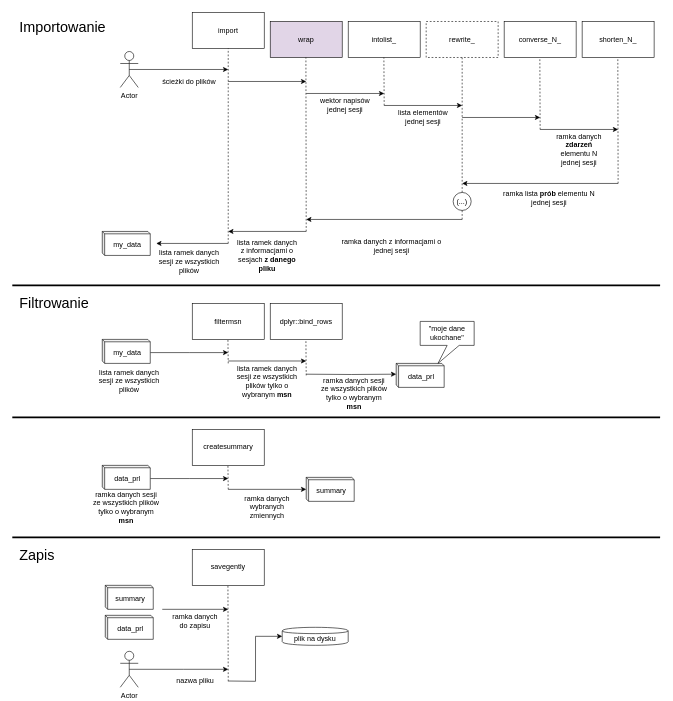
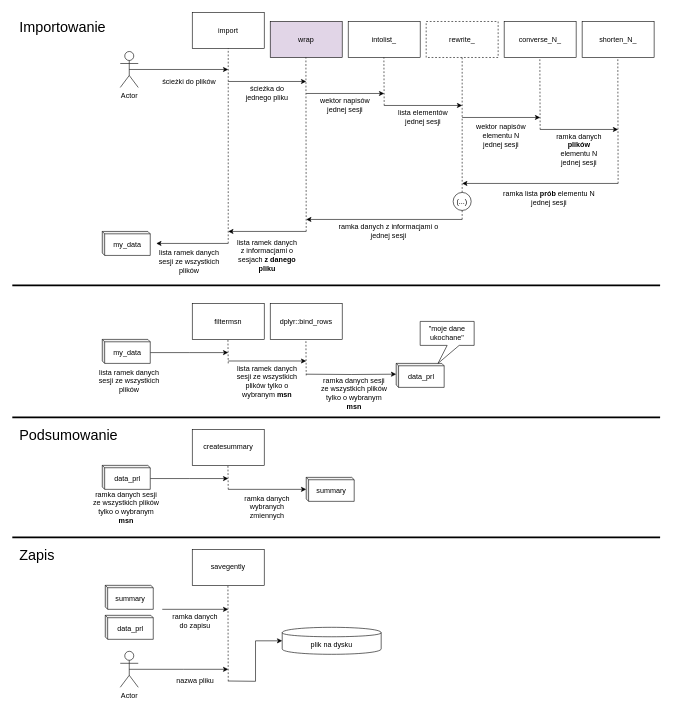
  <mxCell id="0" />
  <mxCell id="1" parent="0" />
  <mxCell id="2" value="&lt;div&gt;import&lt;/div&gt;" style="rounded=0;whiteSpace=wrap;html=1;" vertex="1" parent="1"><mxGeometry x="320" y="20" width="120" height="60" as="geometry" /></mxCell>
  <mxCell id="3" value="&lt;div&gt;wrap&lt;/div&gt;" style="rounded=0;whiteSpace=wrap;html=1;fillColor=#e1d5e7;" vertex="1" parent="1"><mxGeometry x="450" y="35" width="120" height="60" as="geometry" /></mxCell>
  <mxCell id="4" value="&lt;div&gt;intolist_&lt;/div&gt;" style="rounded=0;whiteSpace=wrap;html=1;" vertex="1" parent="1"><mxGeometry x="580" y="35" width="120" height="60" as="geometry" /></mxCell>
  <mxCell id="5" value="&lt;div&gt;converse_N_&lt;/div&gt;" style="rounded=0;whiteSpace=wrap;html=1;" vertex="1" parent="1"><mxGeometry x="840" y="35" width="120" height="60" as="geometry" /></mxCell>
  <mxCell id="6" value="shorten_N_" style="rounded=0;whiteSpace=wrap;html=1;" vertex="1" parent="1"><mxGeometry x="970" y="35" width="120" height="60" as="geometry" /></mxCell>
  <mxCell id="7" value="&lt;div&gt;rewrite_&lt;/div&gt;" style="rounded=0;whiteSpace=wrap;html=1;dashed=1;" vertex="1" parent="1"><mxGeometry x="710" y="35" width="120" height="60" as="geometry" /></mxCell>
  <mxCell id="8" value="" style="endArrow=none;dashed=1;html=1;entryX=0.5;entryY=1;entryDx=0;entryDy=0;" edge="1" parent="1" target="2"><mxGeometry width="50" height="50" relative="1" as="geometry"><mxPoint x="380" y="405" as="sourcePoint" /><mxPoint x="370" y="115" as="targetPoint" /></mxGeometry></mxCell>
  <mxCell id="9" value="" style="endArrow=none;dashed=1;html=1;entryX=0.5;entryY=1;entryDx=0;entryDy=0;" edge="1" parent="1"><mxGeometry width="50" height="50" relative="1" as="geometry"><mxPoint x="510" y="385" as="sourcePoint" /><mxPoint x="509.5" y="95" as="targetPoint" /></mxGeometry></mxCell>
  <mxCell id="10" value="" style="endArrow=none;dashed=1;html=1;entryX=0.5;entryY=1;entryDx=0;entryDy=0;" edge="1" parent="1"><mxGeometry width="50" height="50" relative="1" as="geometry"><mxPoint x="640" y="175" as="sourcePoint" /><mxPoint x="639.5" y="95" as="targetPoint" /></mxGeometry></mxCell>
  <mxCell id="11" value="" style="endArrow=none;dashed=1;html=1;entryX=0.5;entryY=1;entryDx=0;entryDy=0;" edge="1" parent="1" source="24" target="7"><mxGeometry width="50" height="50" relative="1" as="geometry"><mxPoint x="769.5" y="745" as="sourcePoint" /><mxPoint x="769.5" y="85" as="targetPoint" /></mxGeometry></mxCell>
  <mxCell id="12" value="" style="endArrow=none;dashed=1;html=1;entryX=0.5;entryY=1;entryDx=0;entryDy=0;" edge="1" parent="1"><mxGeometry width="50" height="50" relative="1" as="geometry"><mxPoint x="900" y="215" as="sourcePoint" /><mxPoint x="899.5" y="95" as="targetPoint" /></mxGeometry></mxCell>
  <mxCell id="13" value="" style="endArrow=none;dashed=1;html=1;entryX=0.5;entryY=1;entryDx=0;entryDy=0;" edge="1" parent="1"><mxGeometry width="50" height="50" relative="1" as="geometry"><mxPoint x="1030" y="305" as="sourcePoint" /><mxPoint x="1029.5" y="95" as="targetPoint" /></mxGeometry></mxCell>
  <mxCell id="14" value="" style="endArrow=classic;html=1;" edge="1" parent="1"><mxGeometry width="50" height="50" relative="1" as="geometry"><mxPoint x="380" y="135" as="sourcePoint" /><mxPoint x="510" y="135" as="targetPoint" /><Array as="points" /></mxGeometry></mxCell>
  <mxCell id="15" value="" style="endArrow=classic;html=1;exitX=0.5;exitY=0.5;exitDx=0;exitDy=0;exitPerimeter=0;" edge="1" parent="1" source="36"><mxGeometry width="50" height="50" relative="1" as="geometry"><mxPoint x="260" y="115" as="sourcePoint" /><mxPoint x="380" y="115" as="targetPoint" /></mxGeometry></mxCell>
  <mxCell id="16" value="" style="endArrow=classic;html=1;" edge="1" parent="1"><mxGeometry width="50" height="50" relative="1" as="geometry"><mxPoint x="510" y="155" as="sourcePoint" /><mxPoint x="640" y="155" as="targetPoint" /><Array as="points" /></mxGeometry></mxCell>
  <mxCell id="17" value="" style="endArrow=classic;html=1;" edge="1" parent="1"><mxGeometry width="50" height="50" relative="1" as="geometry"><mxPoint x="640" y="175" as="sourcePoint" /><mxPoint x="770" y="175" as="targetPoint" /><Array as="points" /></mxGeometry></mxCell>
  <mxCell id="18" value="" style="endArrow=classic;html=1;" edge="1" parent="1"><mxGeometry width="50" height="50" relative="1" as="geometry"><mxPoint x="770" y="195" as="sourcePoint" /><mxPoint x="900" y="195" as="targetPoint" /><Array as="points" /></mxGeometry></mxCell>
  <mxCell id="19" value="" style="endArrow=classic;html=1;" edge="1" parent="1"><mxGeometry width="50" height="50" relative="1" as="geometry"><mxPoint x="900" y="215" as="sourcePoint" /><mxPoint x="1030" y="215" as="targetPoint" /><Array as="points" /></mxGeometry></mxCell>
  <mxCell id="20" value="" style="endArrow=classic;html=1;" edge="1" parent="1"><mxGeometry width="50" height="50" relative="1" as="geometry"><mxPoint x="1030" y="305" as="sourcePoint" /><mxPoint x="770" y="305" as="targetPoint" /><Array as="points" /></mxGeometry></mxCell>
  <mxCell id="21" value="" style="endArrow=classic;html=1;" edge="1" parent="1"><mxGeometry width="50" height="50" relative="1" as="geometry"><mxPoint x="770" y="365" as="sourcePoint" /><mxPoint x="510" y="365" as="targetPoint" /><Array as="points" /></mxGeometry></mxCell>
  <mxCell id="22" value="" style="endArrow=classic;html=1;" edge="1" parent="1"><mxGeometry width="50" height="50" relative="1" as="geometry"><mxPoint x="510" y="385" as="sourcePoint" /><mxPoint x="380" y="385" as="targetPoint" /><Array as="points" /></mxGeometry></mxCell>
  <mxCell id="23" value="" style="endArrow=classic;html=1;" edge="1" parent="1"><mxGeometry width="50" height="50" relative="1" as="geometry"><mxPoint x="380" y="405" as="sourcePoint" /><mxPoint x="260" y="405" as="targetPoint" /><Array as="points" /></mxGeometry></mxCell>
  <mxCell id="24" value="(...)" style="ellipse;whiteSpace=wrap;html=1;" vertex="1" parent="1"><mxGeometry x="755" y="320" width="30" height="30" as="geometry" /></mxCell>
  <mxCell id="25" value="" style="endArrow=none;dashed=1;html=1;entryX=0.5;entryY=1;entryDx=0;entryDy=0;" edge="1" parent="1" target="24"><mxGeometry width="50" height="50" relative="1" as="geometry"><mxPoint x="770" y="365" as="sourcePoint" /><mxPoint x="770" y="95" as="targetPoint" /></mxGeometry></mxCell>
+ <mxCell id="26" value="&lt;div&gt;ścieżka do jednego pliku&lt;/div&gt;" style="text;html=1;strokeColor=none;fillColor=none;align=center;verticalAlign=middle;whiteSpace=wrap;rounded=0;" vertex="1" parent="1"><mxGeometry x="400" y="145" width="90" height="20" as="geometry" /></mxCell>
  <mxCell id="27" value="lista elementów jednej sesji" style="text;html=1;strokeColor=none;fillColor=none;align=center;verticalAlign=middle;whiteSpace=wrap;rounded=0;" vertex="1" parent="1"><mxGeometry x="660" y="185" width="90" height="20" as="geometry" /></mxCell>
  <mxCell id="28" value="wektor napisów jednej sesji" style="text;html=1;strokeColor=none;fillColor=none;align=center;verticalAlign=middle;whiteSpace=wrap;rounded=0;" vertex="1" parent="1"><mxGeometry x="530" y="165" width="90" height="20" as="geometry" /></mxCell>
- <mxCell id="30" value="&lt;div&gt;ramka danych &lt;b&gt;zdarzeń &lt;/b&gt;elementu N jednej sesji&lt;/div&gt;" style="text;html=1;strokeColor=none;fillColor=none;align=center;verticalAlign=middle;whiteSpace=wrap;rounded=0;" vertex="1" parent="1"><mxGeometry x="920" y="238" width="90" height="20" as="geometry" /></mxCell>
+ <mxCell id="29" value="&lt;div&gt;wektor napisów elementu N jednej sesji&lt;/div&gt;" style="text;html=1;strokeColor=none;fillColor=none;align=center;verticalAlign=middle;whiteSpace=wrap;rounded=0;" vertex="1" parent="1"><mxGeometry x="790" y="215" width="90" height="20" as="geometry" /></mxCell>
+ <mxCell id="30" value="&lt;div&gt;ramka danych &lt;b&gt;plików &lt;/b&gt;elementu N jednej sesji&lt;/div&gt;" style="text;html=1;strokeColor=none;fillColor=none;align=center;verticalAlign=middle;whiteSpace=wrap;rounded=0;" vertex="1" parent="1"><mxGeometry x="920" y="238" width="90" height="20" as="geometry" /></mxCell>
  <mxCell id="31" value="&lt;div&gt;ramka lista &lt;b&gt;prób &lt;/b&gt;elementu N jednej sesji&lt;/div&gt;" style="text;html=1;strokeColor=none;fillColor=none;align=center;verticalAlign=middle;whiteSpace=wrap;rounded=0;" vertex="1" parent="1"><mxGeometry x="830" y="320" width="170" height="20" as="geometry" /></mxCell>
- <mxCell id="32" value="&lt;div&gt;ramka danych z informacjami o jednej sesji&lt;b&gt;&lt;br&gt;&lt;/b&gt;&lt;/div&gt;" style="text;html=1;strokeColor=none;fillColor=none;align=center;verticalAlign=middle;whiteSpace=wrap;rounded=0;" vertex="1" parent="1"><mxGeometry x="565" y="400" width="175" height="20" as="geometry" /></mxCell>
+ <mxCell id="32" value="&lt;div&gt;ramka danych z informacjami o jednej sesji&lt;b&gt;&lt;br&gt;&lt;/b&gt;&lt;/div&gt;" style="text;html=1;strokeColor=none;fillColor=none;align=center;verticalAlign=middle;whiteSpace=wrap;rounded=0;" vertex="1" parent="1"><mxGeometry x="560" y="375" width="175" height="20" as="geometry" /></mxCell>
  <mxCell id="33" value="&lt;div&gt;lista ramek danych z informacjami o sesjach&lt;b&gt; z danego pliku&lt;br&gt;&lt;/b&gt;&lt;/div&gt;" style="text;html=1;strokeColor=none;fillColor=none;align=center;verticalAlign=middle;whiteSpace=wrap;rounded=0;" vertex="1" parent="1"><mxGeometry x="390" y="415" width="110" height="20" as="geometry" /></mxCell>
  <mxCell id="34" value="ścieżki do plików" style="text;html=1;strokeColor=none;fillColor=none;align=center;verticalAlign=middle;whiteSpace=wrap;rounded=0;" vertex="1" parent="1"><mxGeometry x="260" y="125" width="110" height="20" as="geometry" /></mxCell>
  <mxCell id="35" value="lista ramek danych sesji ze wszystkich plików" style="text;html=1;strokeColor=none;fillColor=none;align=center;verticalAlign=middle;whiteSpace=wrap;rounded=0;" vertex="1" parent="1"><mxGeometry x="260" y="415" width="110" height="40" as="geometry" /></mxCell>
  <mxCell id="36" value="Actor" style="shape=umlActor;verticalLabelPosition=bottom;labelBackgroundColor=#ffffff;verticalAlign=top;html=1;outlineConnect=0;" vertex="1" parent="1"><mxGeometry x="200" y="85" width="30" height="60" as="geometry" /></mxCell>
  <mxCell id="37" value="my_data" style="shape=cube;whiteSpace=wrap;html=1;boundedLbl=1;backgroundOutline=1;darkOpacity=0.05;darkOpacity2=0.1;size=4;" vertex="1" parent="1"><mxGeometry x="170" y="385" width="80" height="40" as="geometry" /></mxCell>
  <mxCell id="38" value="data_prl" style="shape=cube;whiteSpace=wrap;html=1;boundedLbl=1;backgroundOutline=1;darkOpacity=0.05;darkOpacity2=0.1;size=4;" vertex="1" parent="1"><mxGeometry x="660" y="605" width="80" height="40" as="geometry" /></mxCell>
  <mxCell id="39" value="filtermsn" style="rounded=0;whiteSpace=wrap;html=1;" vertex="1" parent="1"><mxGeometry x="320" y="505" width="120" height="60" as="geometry" /></mxCell>
  <mxCell id="40" style="edgeStyle=orthogonalEdgeStyle;rounded=0;orthogonalLoop=1;jettySize=auto;html=1;exitX=0;exitY=0;exitDx=80;exitDy=22;exitPerimeter=0;" edge="1" parent="1" source="41"><mxGeometry relative="1" as="geometry"><mxPoint x="380" y="587" as="targetPoint" /></mxGeometry></mxCell>
  <mxCell id="41" value="my_data" style="shape=cube;whiteSpace=wrap;html=1;boundedLbl=1;backgroundOutline=1;darkOpacity=0.05;darkOpacity2=0.1;size=4;" vertex="1" parent="1"><mxGeometry x="170" y="565" width="80" height="40" as="geometry" /></mxCell>
  <mxCell id="42" value="dplyr::bind_rows" style="rounded=0;whiteSpace=wrap;html=1;" vertex="1" parent="1"><mxGeometry x="450" y="505" width="120" height="60" as="geometry" /></mxCell>
  <mxCell id="43" value="" style="endArrow=none;dashed=1;html=1;entryX=0.5;entryY=1;entryDx=0;entryDy=0;" edge="1" parent="1"><mxGeometry width="50" height="50" relative="1" as="geometry"><mxPoint x="380" y="605" as="sourcePoint" /><mxPoint x="379.5" y="565" as="targetPoint" /></mxGeometry></mxCell>
  <mxCell id="44" value="" style="endArrow=none;dashed=1;html=1;entryX=0.5;entryY=1;entryDx=0;entryDy=0;" edge="1" parent="1"><mxGeometry width="50" height="50" relative="1" as="geometry"><mxPoint x="510" y="625" as="sourcePoint" /><mxPoint x="509.5" y="565" as="targetPoint" /></mxGeometry></mxCell>
  <mxCell id="45" style="edgeStyle=orthogonalEdgeStyle;rounded=0;orthogonalLoop=1;jettySize=auto;html=1;exitX=0;exitY=0;exitDx=80;exitDy=22;exitPerimeter=0;" edge="1" parent="1"><mxGeometry relative="1" as="geometry"><mxPoint x="510" y="601" as="targetPoint" /><mxPoint x="380" y="601" as="sourcePoint" /></mxGeometry></mxCell>
  <mxCell id="46" style="edgeStyle=orthogonalEdgeStyle;rounded=0;orthogonalLoop=1;jettySize=auto;html=1;entryX=0;entryY=0;entryDx=0;entryDy=18;entryPerimeter=0;" edge="1" parent="1" target="38"><mxGeometry relative="1" as="geometry"><mxPoint x="610" y="621" as="targetPoint" /><mxPoint x="510" y="623" as="sourcePoint" /></mxGeometry></mxCell>
  <mxCell id="47" value="lista ramek danych sesji ze wszystkich plików" style="text;html=1;strokeColor=none;fillColor=none;align=center;verticalAlign=middle;whiteSpace=wrap;rounded=0;" vertex="1" parent="1"><mxGeometry x="160" y="615" width="110" height="40" as="geometry" /></mxCell>
  <mxCell id="48" value="lista ramek danych sesji ze wszystkich plików tylko o wybranym &lt;b&gt;msn&lt;/b&gt;" style="text;html=1;strokeColor=none;fillColor=none;align=center;verticalAlign=middle;whiteSpace=wrap;rounded=0;" vertex="1" parent="1"><mxGeometry x="390" y="615" width="110" height="40" as="geometry" /></mxCell>
  <mxCell id="49" value="ramka danych sesji ze wszystkich plików tylko o wybranym &lt;b&gt;msn&lt;/b&gt;" style="text;html=1;strokeColor=none;fillColor=none;align=center;verticalAlign=middle;whiteSpace=wrap;rounded=0;" vertex="1" parent="1"><mxGeometry x="530" y="635" width="120" height="40" as="geometry" /></mxCell>
  <mxCell id="50" value="&quot;moje dane ukochane&quot;" style="shape=callout;whiteSpace=wrap;html=1;perimeter=calloutPerimeter;position2=0.33;" vertex="1" parent="1"><mxGeometry x="700" y="535" width="90" height="70" as="geometry" /></mxCell>
  <mxCell id="51" value="createsummary" style="rounded=0;whiteSpace=wrap;html=1;" vertex="1" parent="1"><mxGeometry x="320" y="715" width="120" height="60" as="geometry" /></mxCell>
  <mxCell id="52" style="edgeStyle=orthogonalEdgeStyle;rounded=0;orthogonalLoop=1;jettySize=auto;html=1;exitX=0;exitY=0;exitDx=80;exitDy=22;exitPerimeter=0;" edge="1" parent="1" source="53"><mxGeometry relative="1" as="geometry"><mxPoint x="380" y="797" as="targetPoint" /></mxGeometry></mxCell>
  <mxCell id="53" value="data_prl" style="shape=cube;whiteSpace=wrap;html=1;boundedLbl=1;backgroundOutline=1;darkOpacity=0.05;darkOpacity2=0.1;size=4;" vertex="1" parent="1"><mxGeometry x="170" y="775" width="80" height="40" as="geometry" /></mxCell>
  <mxCell id="54" value="" style="endArrow=none;dashed=1;html=1;entryX=0.5;entryY=1;entryDx=0;entryDy=0;" edge="1" parent="1"><mxGeometry width="50" height="50" relative="1" as="geometry"><mxPoint x="380" y="815" as="sourcePoint" /><mxPoint x="379.5" y="775" as="targetPoint" /></mxGeometry></mxCell>
  <mxCell id="55" value="summary" style="shape=cube;whiteSpace=wrap;html=1;boundedLbl=1;backgroundOutline=1;darkOpacity=0.05;darkOpacity2=0.1;size=4;" vertex="1" parent="1"><mxGeometry x="510" y="795" width="80" height="40" as="geometry" /></mxCell>
  <mxCell id="56" style="edgeStyle=orthogonalEdgeStyle;rounded=0;orthogonalLoop=1;jettySize=auto;html=1;exitX=0;exitY=0;exitDx=80;exitDy=22;exitPerimeter=0;" edge="1" parent="1"><mxGeometry relative="1" as="geometry"><mxPoint x="510" y="815" as="targetPoint" /><mxPoint x="380" y="815" as="sourcePoint" /></mxGeometry></mxCell>
  <mxCell id="57" value="savegently" style="rounded=0;whiteSpace=wrap;html=1;" vertex="1" parent="1"><mxGeometry x="320" y="915" width="120" height="60" as="geometry" /></mxCell>
  <mxCell id="58" value="ramka danych sesji ze wszystkich plików tylko o wybranym &lt;b&gt;msn&lt;/b&gt;" style="text;html=1;strokeColor=none;fillColor=none;align=center;verticalAlign=middle;whiteSpace=wrap;rounded=0;" vertex="1" parent="1"><mxGeometry x="150" y="825" width="120" height="40" as="geometry" /></mxCell>
  <mxCell id="59" value="ramka danych wybranych zmiennych" style="text;html=1;strokeColor=none;fillColor=none;align=center;verticalAlign=middle;whiteSpace=wrap;rounded=0;" vertex="1" parent="1"><mxGeometry x="390" y="825" width="110" height="40" as="geometry" /></mxCell>
  <mxCell id="60" style="edgeStyle=orthogonalEdgeStyle;rounded=0;orthogonalLoop=1;jettySize=auto;html=1;" edge="1" parent="1"><mxGeometry relative="1" as="geometry"><mxPoint x="380" y="1015" as="targetPoint" /><mxPoint x="270" y="1015" as="sourcePoint" /></mxGeometry></mxCell>
  <mxCell id="61" value="summary" style="shape=cube;whiteSpace=wrap;html=1;boundedLbl=1;backgroundOutline=1;darkOpacity=0.05;darkOpacity2=0.1;size=4;" vertex="1" parent="1"><mxGeometry x="175" y="975" width="80" height="40" as="geometry" /></mxCell>
  <mxCell id="62" value="data_prl" style="shape=cube;whiteSpace=wrap;html=1;boundedLbl=1;backgroundOutline=1;darkOpacity=0.05;darkOpacity2=0.1;size=4;" vertex="1" parent="1"><mxGeometry x="175" y="1025" width="80" height="40" as="geometry" /></mxCell>
  <mxCell id="63" value="" style="endArrow=none;dashed=1;html=1;entryX=0.5;entryY=1;entryDx=0;entryDy=0;" edge="1" parent="1"><mxGeometry width="50" height="50" relative="1" as="geometry"><mxPoint x="380" y="1135" as="sourcePoint" /><mxPoint x="379.5" y="975" as="targetPoint" /></mxGeometry></mxCell>
  <mxCell id="64" style="edgeStyle=orthogonalEdgeStyle;rounded=0;orthogonalLoop=1;jettySize=auto;html=1;exitX=0.5;exitY=0.5;exitDx=0;exitDy=0;exitPerimeter=0;" edge="1" parent="1" source="65"><mxGeometry relative="1" as="geometry"><mxPoint x="380" y="1115" as="targetPoint" /></mxGeometry></mxCell>
  <mxCell id="65" value="Actor" style="shape=umlActor;verticalLabelPosition=bottom;labelBackgroundColor=#ffffff;verticalAlign=top;html=1;outlineConnect=0;" vertex="1" parent="1"><mxGeometry x="200" y="1085" width="30" height="60" as="geometry" /></mxCell>
  <mxCell id="66" value="ramka danych do zapisu" style="text;html=1;strokeColor=none;fillColor=none;align=center;verticalAlign=middle;whiteSpace=wrap;rounded=0;" vertex="1" parent="1"><mxGeometry x="280" y="1025" width="90" height="20" as="geometry" /></mxCell>
  <mxCell id="67" value="nazwa pliku" style="text;html=1;strokeColor=none;fillColor=none;align=center;verticalAlign=middle;whiteSpace=wrap;rounded=0;" vertex="1" parent="1"><mxGeometry x="280" y="1125" width="90" height="20" as="geometry" /></mxCell>
- <mxCell id="68" value="plik na dysku" style="shape=cylinder;whiteSpace=wrap;html=1;boundedLbl=1;backgroundOutline=1;" vertex="1" parent="1"><mxGeometry x="470" y="1045" width="110" height="30" as="geometry" /></mxCell>
+ <mxCell id="68" value="plik na dysku" style="shape=cylinder;whiteSpace=wrap;html=1;boundedLbl=1;backgroundOutline=1;" vertex="1" parent="1"><mxGeometry x="470" y="1045" width="165" height="45" as="geometry" /></mxCell>
  <mxCell id="69" style="edgeStyle=orthogonalEdgeStyle;rounded=0;orthogonalLoop=1;jettySize=auto;html=1;exitX=0.5;exitY=0.5;exitDx=0;exitDy=0;exitPerimeter=0;entryX=0;entryY=0.5;entryDx=0;entryDy=0;" edge="1" parent="1" target="68"><mxGeometry relative="1" as="geometry"><mxPoint x="545" y="1134.5" as="targetPoint" /><mxPoint x="380" y="1134.5" as="sourcePoint" /></mxGeometry></mxCell>
  <mxCell id="70" value="" style="endArrow=none;html=1;strokeWidth=3;" edge="1" parent="1"><mxGeometry width="50" height="50" relative="1" as="geometry"><mxPoint x="20" y="475" as="sourcePoint" /><mxPoint x="1100" y="475" as="targetPoint" /></mxGeometry></mxCell>
  <mxCell id="71" value="" style="endArrow=none;html=1;strokeWidth=3;" edge="1" parent="1"><mxGeometry width="50" height="50" relative="1" as="geometry"><mxPoint x="20" y="695" as="sourcePoint" /><mxPoint x="1100" y="695" as="targetPoint" /></mxGeometry></mxCell>
  <mxCell id="72" value="" style="endArrow=none;html=1;strokeWidth=3;" edge="1" parent="1"><mxGeometry width="50" height="50" relative="1" as="geometry"><mxPoint x="20" y="895" as="sourcePoint" /><mxPoint x="1100" y="895" as="targetPoint" /></mxGeometry></mxCell>
  <mxCell id="73" value="&lt;div style=&quot;font-size: 24px&quot;&gt;Importowanie&lt;/div&gt;" style="text;html=1;strokeColor=none;fillColor=none;align=left;verticalAlign=middle;whiteSpace=wrap;rounded=0;fontSize=24;" vertex="1" parent="1"><mxGeometry x="30" y="35" width="160" height="20" as="geometry" /></mxCell>
- <mxCell id="75" value="Filtrowanie" style="text;html=1;strokeColor=none;fillColor=none;align=left;verticalAlign=middle;whiteSpace=wrap;rounded=0;fontSize=24;" vertex="1" parent="1"><mxGeometry x="30" y="495" width="160" height="20" as="geometry" /></mxCell>
+ <mxCell id="74" value="Podsumowanie" style="text;html=1;strokeColor=none;fillColor=none;align=left;verticalAlign=middle;whiteSpace=wrap;rounded=0;fontSize=24;" vertex="1" parent="1"><mxGeometry x="30" y="715" width="160" height="20" as="geometry" /></mxCell>
  <mxCell id="76" value="Zapis" style="text;html=1;strokeColor=none;fillColor=none;align=left;verticalAlign=middle;whiteSpace=wrap;rounded=0;fontSize=24;" vertex="1" parent="1"><mxGeometry x="30" y="915" width="160" height="20" as="geometry" /></mxCell>
